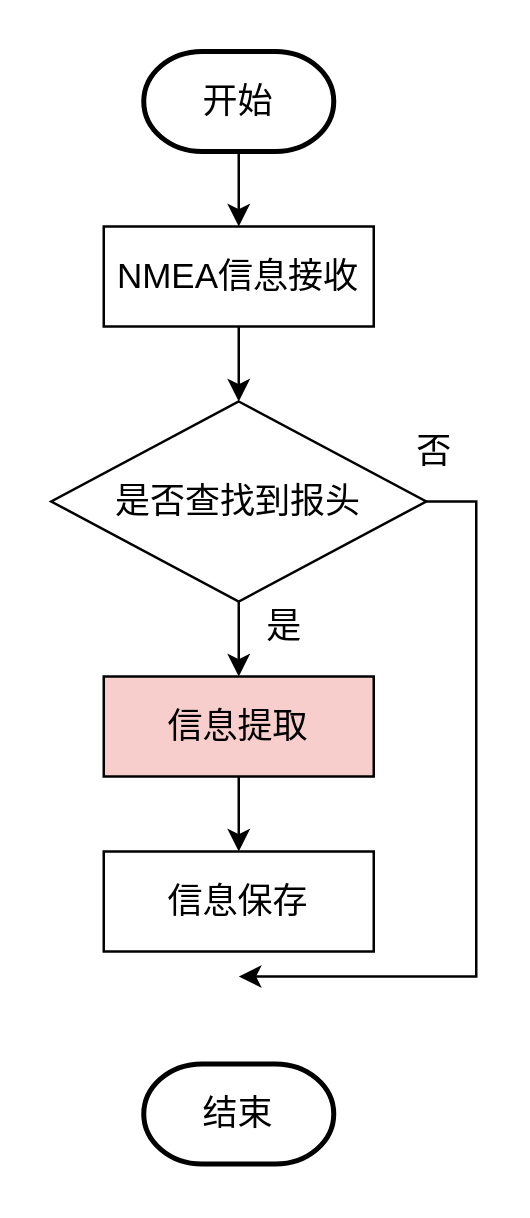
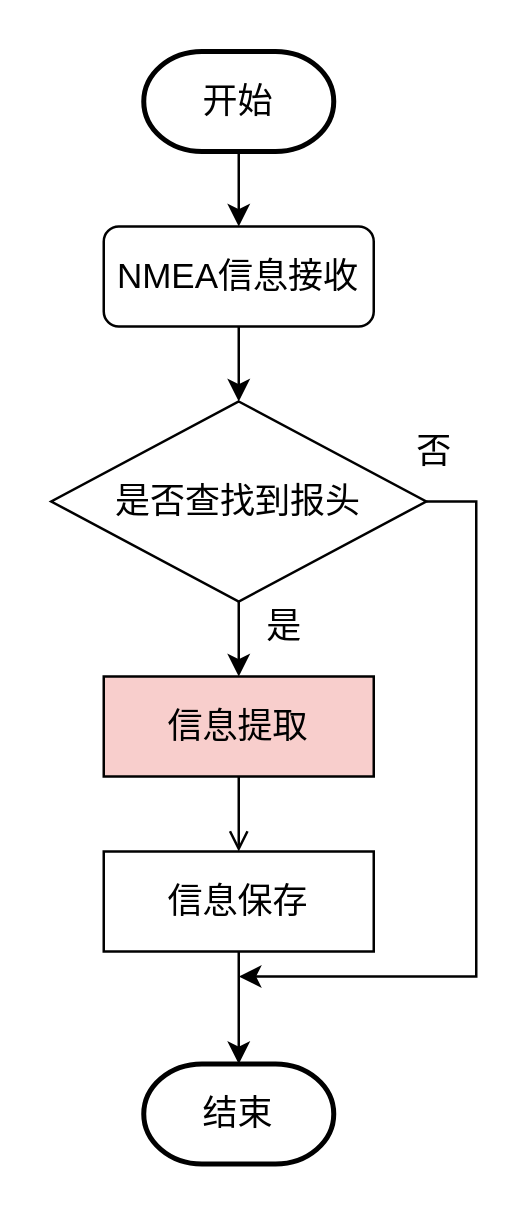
  <mxCell id="0" />
  <mxCell id="1" parent="0" />
  <mxCell id="2" style="edgeStyle=orthogonalEdgeStyle;rounded=0;orthogonalLoop=1;jettySize=auto;html=1;exitX=0.5;exitY=1;exitDx=0;exitDy=0;exitPerimeter=0;entryX=0.5;entryY=0;entryDx=0;entryDy=0;" edge="1" parent="1" source="3" target="5"><mxGeometry relative="1" as="geometry" /></mxCell>
  <mxCell id="3" value="&lt;font style=&quot;font-size: 14px&quot;&gt;开始&lt;/font&gt;" style="strokeWidth=2;html=1;shape=mxgraph.flowchart.terminator;whiteSpace=wrap;" vertex="1" parent="1"><mxGeometry x="57" y="20" width="76" height="40" as="geometry" /></mxCell>
  <mxCell id="4" style="edgeStyle=orthogonalEdgeStyle;rounded=0;orthogonalLoop=1;jettySize=auto;html=1;exitX=0.5;exitY=1;exitDx=0;exitDy=0;entryX=0.5;entryY=0;entryDx=0;entryDy=0;" edge="1" parent="1" source="5" target="8"><mxGeometry relative="1" as="geometry" /></mxCell>
- <mxCell id="5" value="&lt;font style=&quot;font-size: 14px&quot;&gt;NMEA信息接收&lt;/font&gt;" style="rounded=0;whiteSpace=wrap;html=1;" vertex="1" parent="1"><mxGeometry x="41" y="90" width="108" height="40" as="geometry" /></mxCell>
+ <mxCell id="5" value="&lt;font style=&quot;font-size: 14px&quot;&gt;NMEA信息接收&lt;/font&gt;" style="whiteSpace=wrap;html=1;rounded=1;" vertex="1" parent="1"><mxGeometry x="41" y="90" width="108" height="40" as="geometry" /></mxCell>
  <mxCell id="6" style="edgeStyle=orthogonalEdgeStyle;rounded=0;orthogonalLoop=1;jettySize=auto;html=1;exitX=0.5;exitY=1;exitDx=0;exitDy=0;entryX=0.5;entryY=0;entryDx=0;entryDy=0;" edge="1" parent="1" source="8" target="10"><mxGeometry relative="1" as="geometry" /></mxCell>
  <mxCell id="7" style="edgeStyle=orthogonalEdgeStyle;rounded=0;orthogonalLoop=1;jettySize=auto;html=1;exitX=1;exitY=0.5;exitDx=0;exitDy=0;" edge="1" parent="1" source="8"><mxGeometry relative="1" as="geometry"><mxPoint x="95" y="390" as="targetPoint" /><Array as="points"><mxPoint x="190" y="200" /><mxPoint x="190" y="390" /></Array></mxGeometry></mxCell>
  <mxCell id="8" value="&lt;font style=&quot;font-size: 14px&quot;&gt;是否查找到报头&lt;/font&gt;" style="rhombus;whiteSpace=wrap;html=1;" vertex="1" parent="1"><mxGeometry x="20" y="160" width="150" height="80" as="geometry" /></mxCell>
- <mxCell id="9" style="edgeStyle=orthogonalEdgeStyle;rounded=0;orthogonalLoop=1;jettySize=auto;html=1;exitX=0.5;exitY=1;exitDx=0;exitDy=0;entryX=0.5;entryY=0;entryDx=0;entryDy=0;" edge="1" parent="1" source="10" target="12"><mxGeometry relative="1" as="geometry" /></mxCell>
+ <mxCell id="9" style="edgeStyle=orthogonalEdgeStyle;rounded=0;orthogonalLoop=1;jettySize=auto;html=1;exitX=0.5;exitY=1;exitDx=0;exitDy=0;entryX=0.5;entryY=0;entryDx=0;entryDy=0;endArrow=open;" edge="1" parent="1" source="10" target="12"><mxGeometry relative="1" as="geometry" /></mxCell>
  <mxCell id="10" value="&lt;font style=&quot;font-size: 14px&quot;&gt;信息提取&lt;/font&gt;" style="rounded=0;whiteSpace=wrap;html=1;fillColor=#f8cecc;" vertex="1" parent="1"><mxGeometry x="41" y="270" width="108" height="40" as="geometry" /></mxCell>
+ <mxCell id="11" style="edgeStyle=orthogonalEdgeStyle;rounded=0;orthogonalLoop=1;jettySize=auto;html=1;exitX=0.5;exitY=1;exitDx=0;exitDy=0;entryX=0.5;entryY=0;entryDx=0;entryDy=0;entryPerimeter=0;" edge="1" parent="1" source="12" target="13"><mxGeometry relative="1" as="geometry" /></mxCell>
  <mxCell id="12" value="&lt;font style=&quot;font-size: 14px&quot;&gt;信息保存&lt;/font&gt;" style="rounded=0;whiteSpace=wrap;html=1;" vertex="1" parent="1"><mxGeometry x="41" y="340" width="108" height="40" as="geometry" /></mxCell>
  <mxCell id="13" value="&lt;font style=&quot;font-size: 14px&quot;&gt;结束&lt;/font&gt;" style="strokeWidth=2;html=1;shape=mxgraph.flowchart.terminator;whiteSpace=wrap;" vertex="1" parent="1"><mxGeometry x="57" y="425" width="76" height="40" as="geometry" /></mxCell>
  <mxCell id="14" value="&lt;font style=&quot;font-size: 14px&quot;&gt;否&lt;/font&gt;" style="text;html=1;align=center;verticalAlign=middle;resizable=0;points=[];autosize=1;strokeColor=none;" vertex="1" parent="1"><mxGeometry x="158" y="170" width="30" height="20" as="geometry" /></mxCell>
  <mxCell id="15" value="&lt;font style=&quot;font-size: 14px&quot;&gt;是&lt;/font&gt;" style="text;html=1;align=center;verticalAlign=middle;resizable=0;points=[];autosize=1;strokeColor=none;" vertex="1" parent="1"><mxGeometry x="98" y="240" width="30" height="20" as="geometry" /></mxCell>
